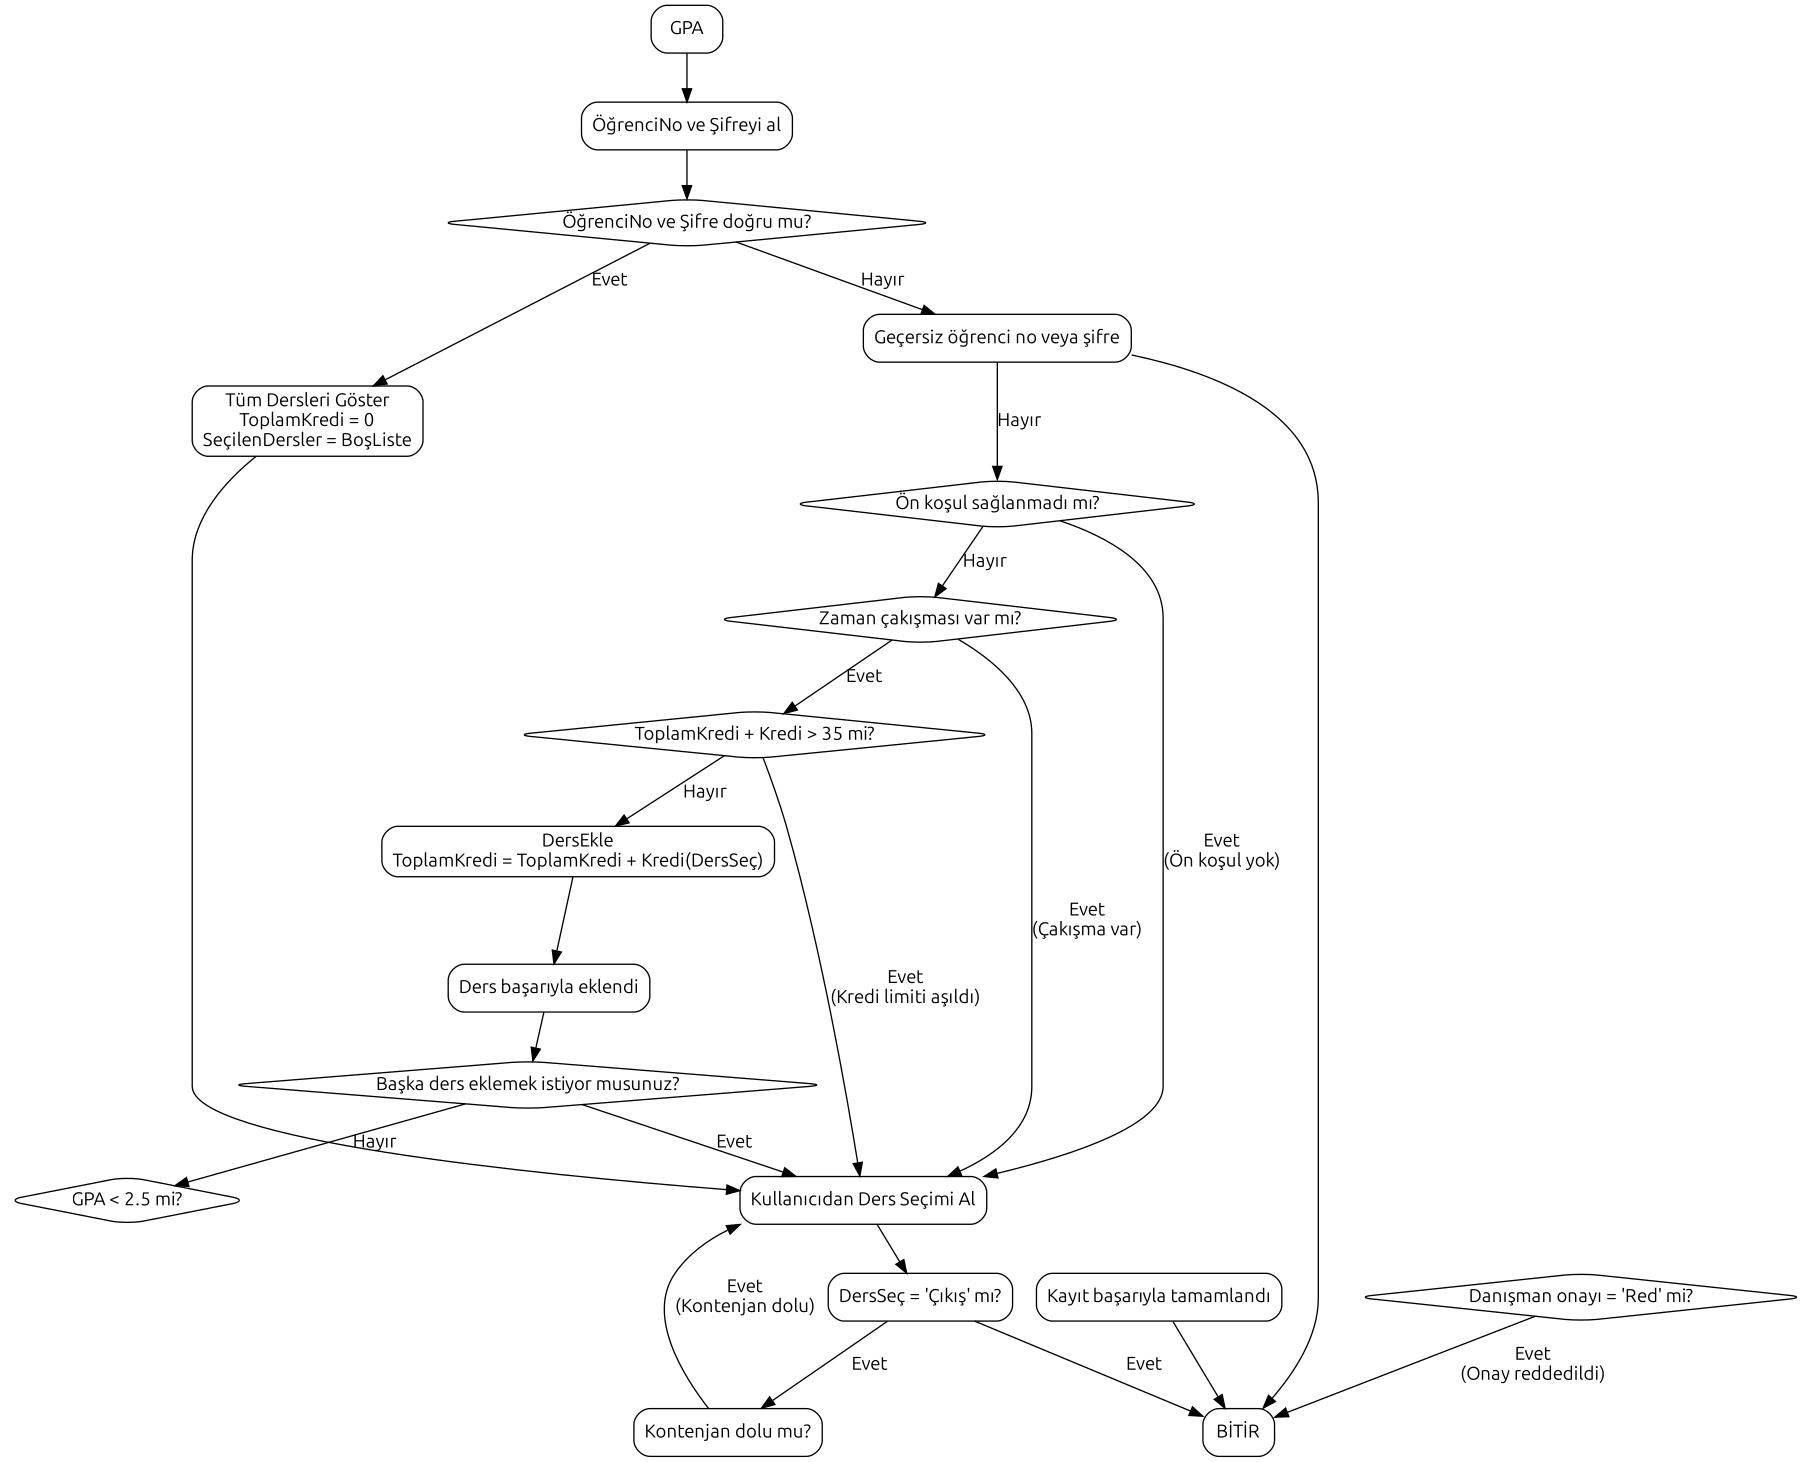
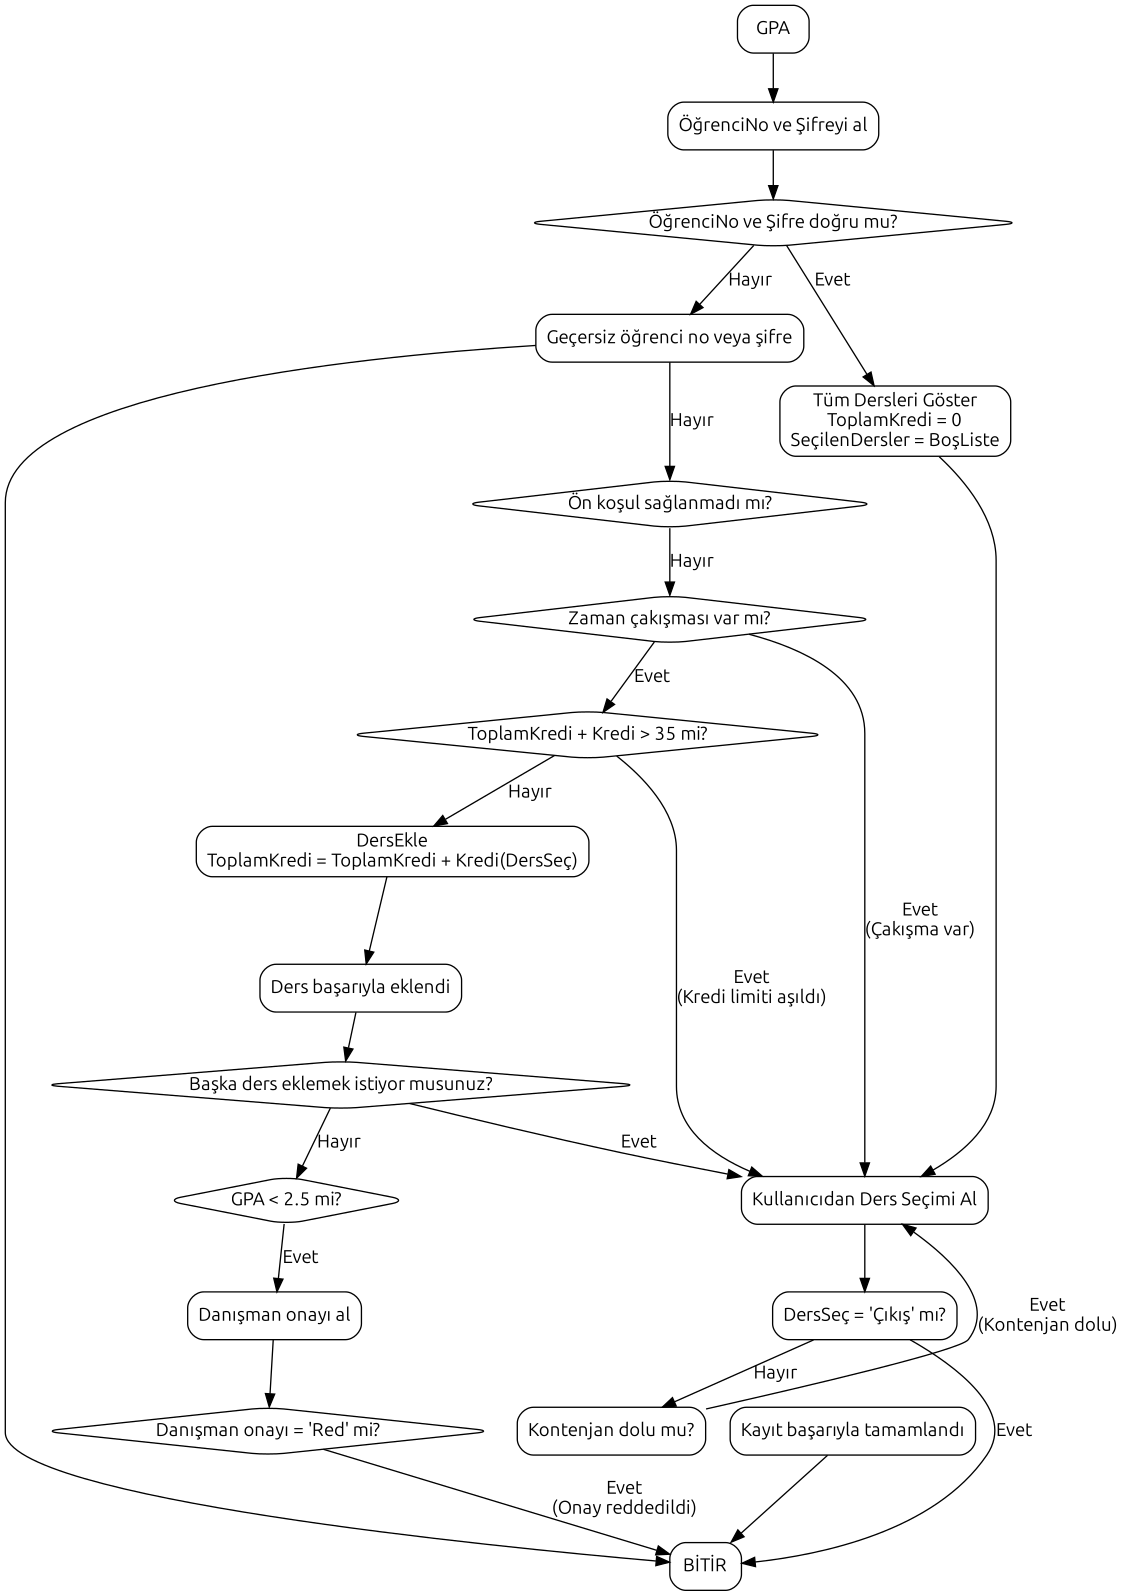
  digraph {
    fontname=Ubuntu
    rankdir=TB
    node [fontname=Ubuntu shape=rectangle style=rounded]
    edge [fontname=Ubuntu]
    n1 [label=GPA]
    n2 [label="ÖğrenciNo ve Şifreyi al"]
    n3 [label="ÖğrenciNo ve Şifre doğru mu?" shape=diamond]
    n4 [label="Tüm Dersleri Göster\nToplamKredi = 0\nSeçilenDersler = BoşListe"]
    n5 [label="Geçersiz öğrenci no veya şifre"]
    n6 [label="Kullanıcıdan Ders Seçimi Al"]
    n7 [label="BİTİR"]
    n8 [label="Ön koşul sağlanmadı mı?" shape=diamond]
    n9 [label="DersSeç = 'Çıkış' mı?" shape=box]
    n10 [label="Kontenjan dolu mu?" shape=box]
    n11 [label="Zaman çakışması var mı?" shape=diamond]
    n12 [label="ToplamKredi + Kredi > 35 mi?" shape=diamond]
    n13 [label="DersEkle\nToplamKredi = ToplamKredi + Kredi(DersSeç)"]
    n14 [label="Ders başarıyla eklendi"]
    n15 [label="Başka ders eklemek istiyor musunuz?" shape=diamond]
    n16 [label="GPA < 2.5 mi?" shape=diamond]
+   n17 [label="Danışman onayı al"]
    n18 [label="Danışman onayı = 'Red' mi?" shape=diamond]
    n19 [label="Kayıt başarıyla tamamlandı"]
    n1 -> n2
    n2 -> n3
    n3 -> n4 [label=Evet]
    n3 -> n5 [label="Hayır"]
    n4 -> n6
    n5 -> n7
    n5 -> n8 [label="Hayır"]
    n6 -> n9
-   n8 -> n6 [label="Evet\n(Ön koşul yok)"]
    n8 -> n11 [label="Hayır"]
    n9 -> n7 [label=Evet]
-   n9 -> n10 [label=Evet]
+   n9 -> n10 [label="Hayır"]
    n10 -> n6 [label="Evet\n(Kontenjan dolu)"]
    n11 -> n6 [label="Evet\n(Çakışma var)"]
    n11 -> n12 [label=Evet]
    n12 -> n6 [label="Evet\n(Kredi limiti aşıldı)"]
    n12 -> n13 [label="Hayır"]
    n13 -> n14
    n14 -> n15
    n15 -> n6 [label=Evet]
    n15 -> n16 [label="Hayır"]
+   n16 -> n17 [label=Evet]
+   n17 -> n18
    n18 -> n7 [label="Evet\n(Onay reddedildi)"]
    n19 -> n7
  }
